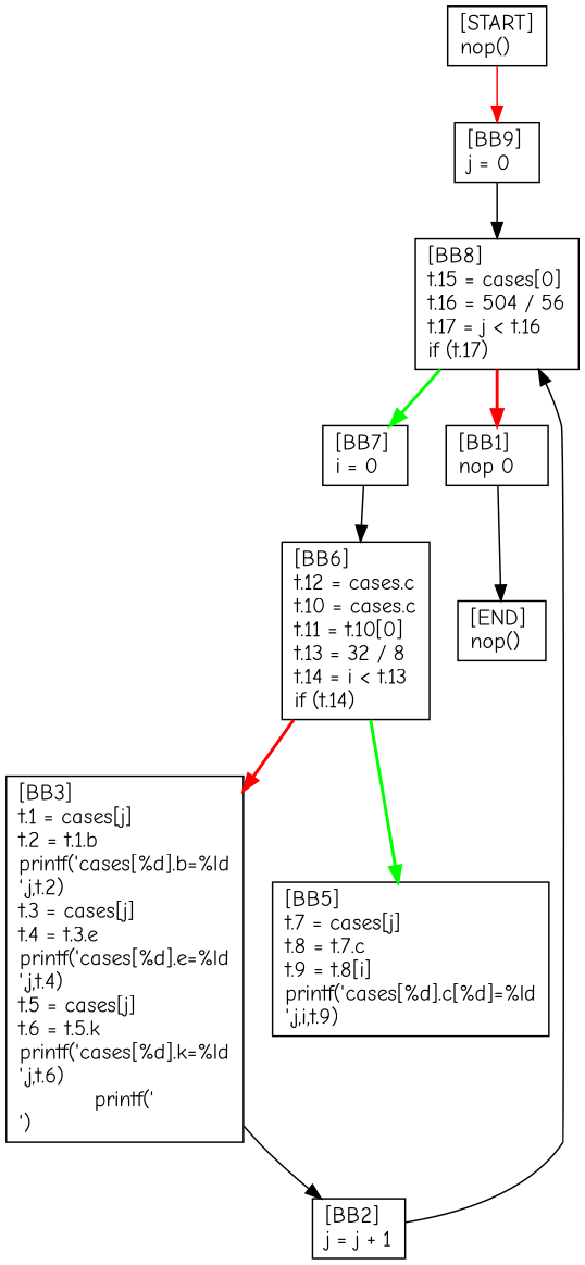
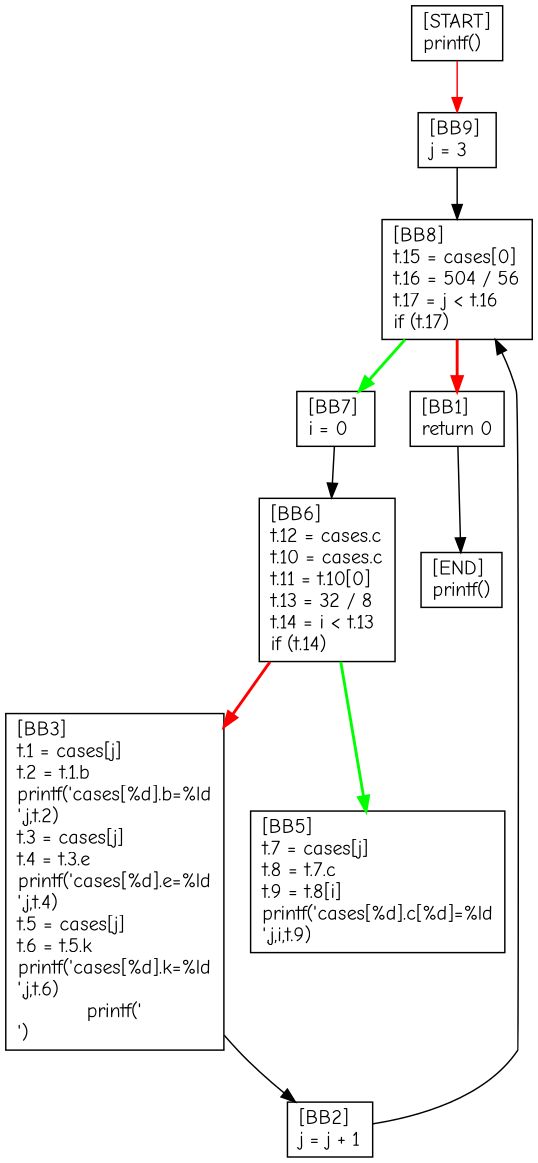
  digraph {
    fontname="Comic Neue"
    node [fontname="Comic Neue" shape=box]
    edge [fontname="Comic Neue"]
-   n1 [label="[BB9]\lj = 0\l"]
+   n1 [label="[BB9]\lj = 3\l"]
    n2 [label="[BB8]\lt.15 = cases[0]\lt.16 = 504 / 56\lt.17 = j < t.16\lif (t.17)\l"]
    n3 [label="[BB7]\li = 0\l"]
-   n4 [label="[BB1]\lnop 0\l"]
+   n4 [label="[BB1]\lreturn 0\l"]
    n5 [label="[BB6]\lt.12 = cases.c\lt.10 = cases.c\lt.11 = t.10[0]\lt.13 = 32 / 8\lt.14 = i < t.13\lif (t.14)\l"]
-   n6 [label="[END]\lnop()\l"]
+   n6 [label="[END]\lprintf()\l"]
    n7 [label="[BB3]\lt.1 = cases[j]\lt.2 = t.1.b\lprintf('cases[%d].b=%ld\n',j,t.2)\lt.3 = cases[j]\lt.4 = t.3.e\lprintf('cases[%d].e=%ld\n',j,t.4)\lt.5 = cases[j]\lt.6 = t.5.k\lprintf('cases[%d].k=%ld\n',j,t.6)\lprintf('\n')\l"]
    n8 [label="[BB5]\lt.7 = cases[j]\lt.8 = t.7.c\lt.9 = t.8[i]\lprintf('cases[%d].c[%d]=%ld\n',j,i,t.9)\l"]
    n9 [label="[BB2]\lj = j + 1\l"]
-   n10 [label="[START]\lnop()\l"]
+   n10 [label="[START]\lprintf()\l"]
    n1 -> n2
    n2 -> n3 [color=green penwidth=2]
    n2 -> n4 [color=red penwidth=2]
    n3 -> n5
    n4 -> n6
    n5 -> n7 [color=red penwidth=2]
    n5 -> n8 [color=green penwidth=2]
    n7 -> n9
    n9 -> n2
    n10 -> n1 [color=red]
  }
